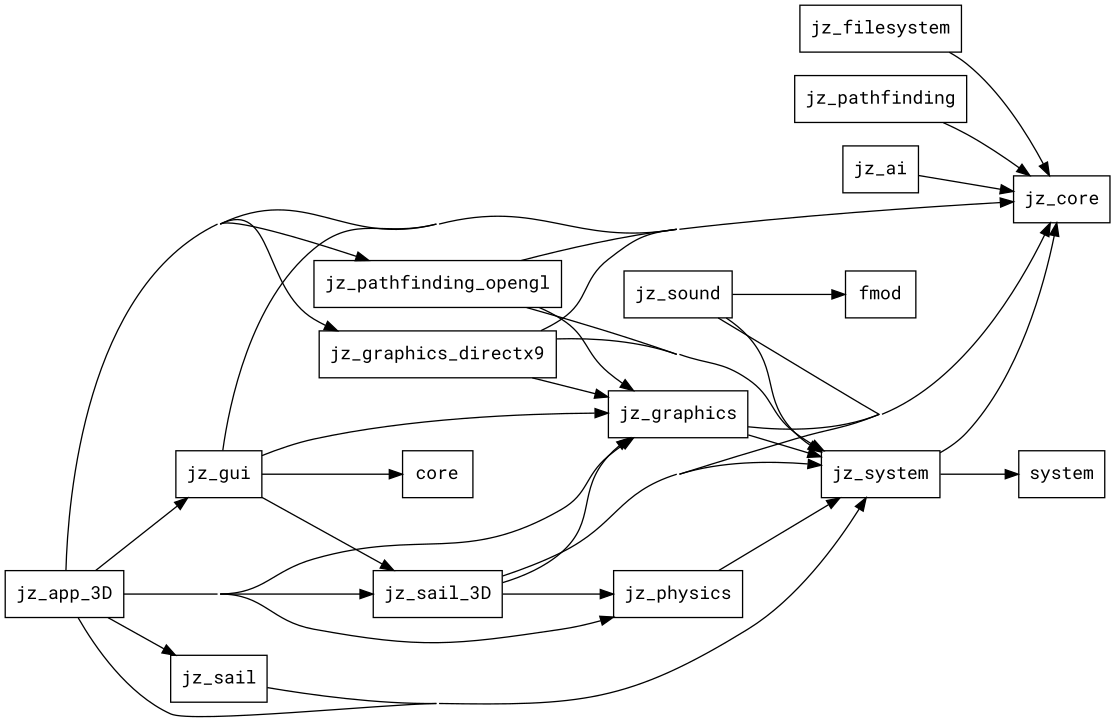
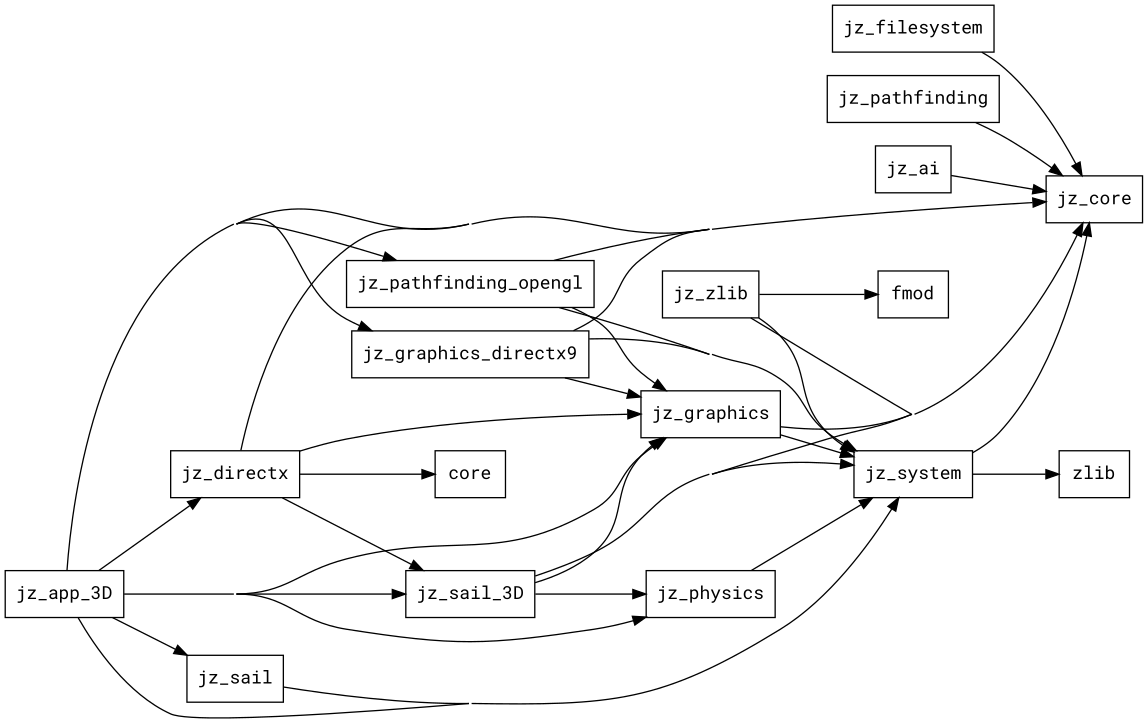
  digraph {
    compound=true
    concentrate=true
    fontname="Roboto Mono"
    rankdir=LR
    node [fontname="Roboto Mono" shape=box]
    edge [fontname="Roboto Mono"]
    jz_ai
    jz_core
    jz_app_3D
    n4 [label=jz_sail_3D]
    jz_graphics
    jz_graphics_directx9
    n7 [label=jz_pathfinding_opengl]
-   jz_gui
+   jz_gui [label=jz_directx]
    jz_physics
    jz_sail
    jz_system
    n12 [label=core]
-   zlib [label=system]
+   zlib
    jz_filesystem
    jz_pathfinding
-   jz_sound
+   jz_sound [label=jz_zlib]
    fmod
    jz_ai -> jz_core
    jz_app_3D -> jz_core
    jz_app_3D -> n4
    jz_app_3D -> jz_graphics
    jz_app_3D -> jz_graphics_directx9
    jz_app_3D -> n7
    jz_app_3D -> jz_gui
    jz_app_3D -> jz_physics
    jz_app_3D -> jz_sail
    jz_app_3D -> jz_system
    n4 -> jz_core
    n4 -> jz_graphics
    n4 -> jz_physics
    n4 -> jz_system
    jz_graphics -> jz_core
    jz_graphics -> jz_system
    jz_graphics_directx9 -> jz_core
    jz_graphics_directx9 -> jz_graphics
    jz_graphics_directx9 -> jz_system
    n7 -> jz_core
    n7 -> jz_graphics
    n7 -> jz_system
    jz_gui -> jz_core
    jz_gui -> n4
    jz_gui -> jz_graphics
    jz_gui -> n12
    jz_physics -> jz_system
    jz_sail -> jz_system
    jz_system -> jz_core
    jz_system -> zlib
    jz_filesystem -> jz_core
    jz_pathfinding -> jz_core
    jz_sound -> jz_core
    jz_sound -> jz_system
    jz_sound -> fmod
  }
